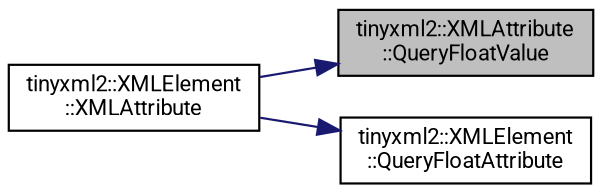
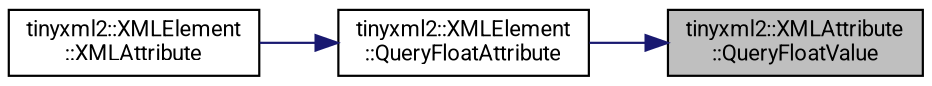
  digraph {
    fontname=Roboto
    rankdir=RL
    node [color=black fillcolor=white fontname=Roboto fontsize=10 shape=record style=filled]
    edge [color=midnightblue dir=back fontname=Roboto fontsize=10 labelfontname=Helvetica labelfontsize=10 style=solid]
    n1 [fillcolor=grey75 fontcolor=black height=0.2 label="tinyxml2::XMLAttribute\l::QueryFloatValue" width=0.4]
    n2 [height=0.2 label="tinyxml2::XMLElement\l::QueryFloatAttribute" width=0.4]
    n3 [height=0.2 label="tinyxml2::XMLElement\l::XMLAttribute" width=0.4]
-   n1 -> n3
+   n1 -> n2
    n2 -> n3
  }
